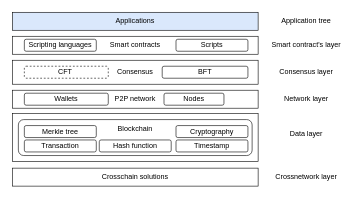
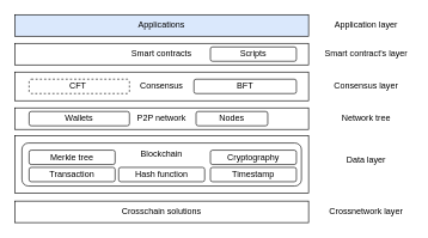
  <mxCell id="0" />
  <mxCell id="1" parent="0" />
  <mxCell id="2" value="" style="rounded=0;whiteSpace=wrap;html=1;" vertex="1" parent="1"><mxGeometry x="20" y="189" width="410" height="80" as="geometry" /></mxCell>
  <mxCell id="3" value="Blockchain&lt;br&gt;&lt;br&gt;&lt;br&gt;" style="rounded=1;whiteSpace=wrap;html=1;" vertex="1" parent="1"><mxGeometry x="30" y="199" width="390" height="60" as="geometry" /></mxCell>
  <mxCell id="4" value="Merkle tree" style="rounded=1;whiteSpace=wrap;html=1;" vertex="1" parent="1"><mxGeometry x="40" y="209" width="120" height="20" as="geometry" /></mxCell>
  <mxCell id="5" value="Transaction" style="rounded=1;whiteSpace=wrap;html=1;" vertex="1" parent="1"><mxGeometry x="40" y="233" width="120" height="20" as="geometry" /></mxCell>
  <mxCell id="6" value="Hash function" style="rounded=1;whiteSpace=wrap;html=1;" vertex="1" parent="1"><mxGeometry x="165" y="233" width="120" height="20" as="geometry" /></mxCell>
  <mxCell id="7" value="Cryptography" style="rounded=1;whiteSpace=wrap;html=1;" vertex="1" parent="1"><mxGeometry x="293" y="209" width="120" height="20" as="geometry" /></mxCell>
  <mxCell id="8" value="Timestamp" style="rounded=1;whiteSpace=wrap;html=1;" vertex="1" parent="1"><mxGeometry x="293" y="233" width="120" height="20" as="geometry" /></mxCell>
  <mxCell id="9" value="P2P network" style="rounded=0;whiteSpace=wrap;html=1;" vertex="1" parent="1"><mxGeometry x="20" y="150" width="410" height="30" as="geometry" /></mxCell>
  <mxCell id="10" value="Consensus" style="rounded=0;whiteSpace=wrap;html=1;" vertex="1" parent="1"><mxGeometry x="20" y="100" width="410" height="40" as="geometry" /></mxCell>
  <mxCell id="11" value="CFT&amp;nbsp;" style="rounded=1;whiteSpace=wrap;html=1;dashed=1;" vertex="1" parent="1"><mxGeometry x="40" y="110" width="140" height="20" as="geometry" /></mxCell>
  <mxCell id="12" value="BFT" style="rounded=1;whiteSpace=wrap;html=1;" vertex="1" parent="1"><mxGeometry x="270" y="110" width="143" height="20" as="geometry" /></mxCell>
  <mxCell id="13" value="Smart contracts" style="rounded=0;whiteSpace=wrap;html=1;" vertex="1" parent="1"><mxGeometry x="20" y="60" width="410" height="30" as="geometry" /></mxCell>
  <mxCell id="14" value="Applications" style="rounded=0;whiteSpace=wrap;html=1;fillColor=#dae8fc;" vertex="1" parent="1"><mxGeometry x="20" y="20" width="410" height="30" as="geometry" /></mxCell>
  <mxCell id="15" value="Wallets" style="rounded=1;whiteSpace=wrap;html=1;" vertex="1" parent="1"><mxGeometry x="40" y="155" width="140" height="20" as="geometry" /></mxCell>
  <mxCell id="16" value="Nodes" style="rounded=1;whiteSpace=wrap;html=1;" vertex="1" parent="1"><mxGeometry x="273" y="155" width="100" height="20" as="geometry" /></mxCell>
- <mxCell id="17" value="Scripting languages" style="rounded=1;whiteSpace=wrap;html=1;" vertex="1" parent="1"><mxGeometry x="40" y="65" width="120" height="20" as="geometry" /></mxCell>
  <mxCell id="18" value="Scripts" style="rounded=1;whiteSpace=wrap;html=1;" vertex="1" parent="1"><mxGeometry x="293" y="65" width="120" height="20" as="geometry" /></mxCell>
  <mxCell id="19" value="Crosschain solutions" style="rounded=0;whiteSpace=wrap;html=1;" vertex="1" parent="1"><mxGeometry x="20" y="280" width="410" height="30" as="geometry" /></mxCell>
- <mxCell id="20" value="Application tree" style="text;html=1;align=center;verticalAlign=middle;resizable=0;points=[];autosize=1;strokeColor=none;fillColor=none;" vertex="1" parent="1"><mxGeometry x="460" y="25" width="100" height="20" as="geometry" /></mxCell>
+ <mxCell id="20" value="Application layer" style="text;html=1;align=center;verticalAlign=middle;resizable=0;points=[];autosize=1;strokeColor=none;fillColor=none;" vertex="1" parent="1"><mxGeometry x="460" y="25" width="100" height="20" as="geometry" /></mxCell>
  <mxCell id="21" value="Smart contract's layer" style="text;html=1;align=center;verticalAlign=middle;resizable=0;points=[];autosize=1;strokeColor=none;fillColor=none;" vertex="1" parent="1"><mxGeometry x="445" y="65" width="130" height="20" as="geometry" /></mxCell>
  <mxCell id="22" value="Consensus layer" style="text;html=1;align=center;verticalAlign=middle;resizable=0;points=[];autosize=1;strokeColor=none;fillColor=none;" vertex="1" parent="1"><mxGeometry x="455" y="110" width="110" height="20" as="geometry" /></mxCell>
- <mxCell id="23" value="Network layer" style="text;html=1;align=center;verticalAlign=middle;resizable=0;points=[];autosize=1;strokeColor=none;fillColor=none;" vertex="1" parent="1"><mxGeometry x="465" y="155" width="90" height="20" as="geometry" /></mxCell>
+ <mxCell id="23" value="Network tree" style="text;html=1;align=center;verticalAlign=middle;resizable=0;points=[];autosize=1;strokeColor=none;fillColor=none;" vertex="1" parent="1"><mxGeometry x="465" y="155" width="90" height="20" as="geometry" /></mxCell>
  <mxCell id="24" value="Data layer" style="text;html=1;align=center;verticalAlign=middle;resizable=0;points=[];autosize=1;strokeColor=none;fillColor=none;" vertex="1" parent="1"><mxGeometry x="475" y="213" width="70" height="20" as="geometry" /></mxCell>
  <mxCell id="25" value="Crossnetwork layer" style="text;html=1;align=center;verticalAlign=middle;resizable=0;points=[];autosize=1;strokeColor=none;fillColor=none;" vertex="1" parent="1"><mxGeometry x="450" y="285" width="120" height="20" as="geometry" /></mxCell>
